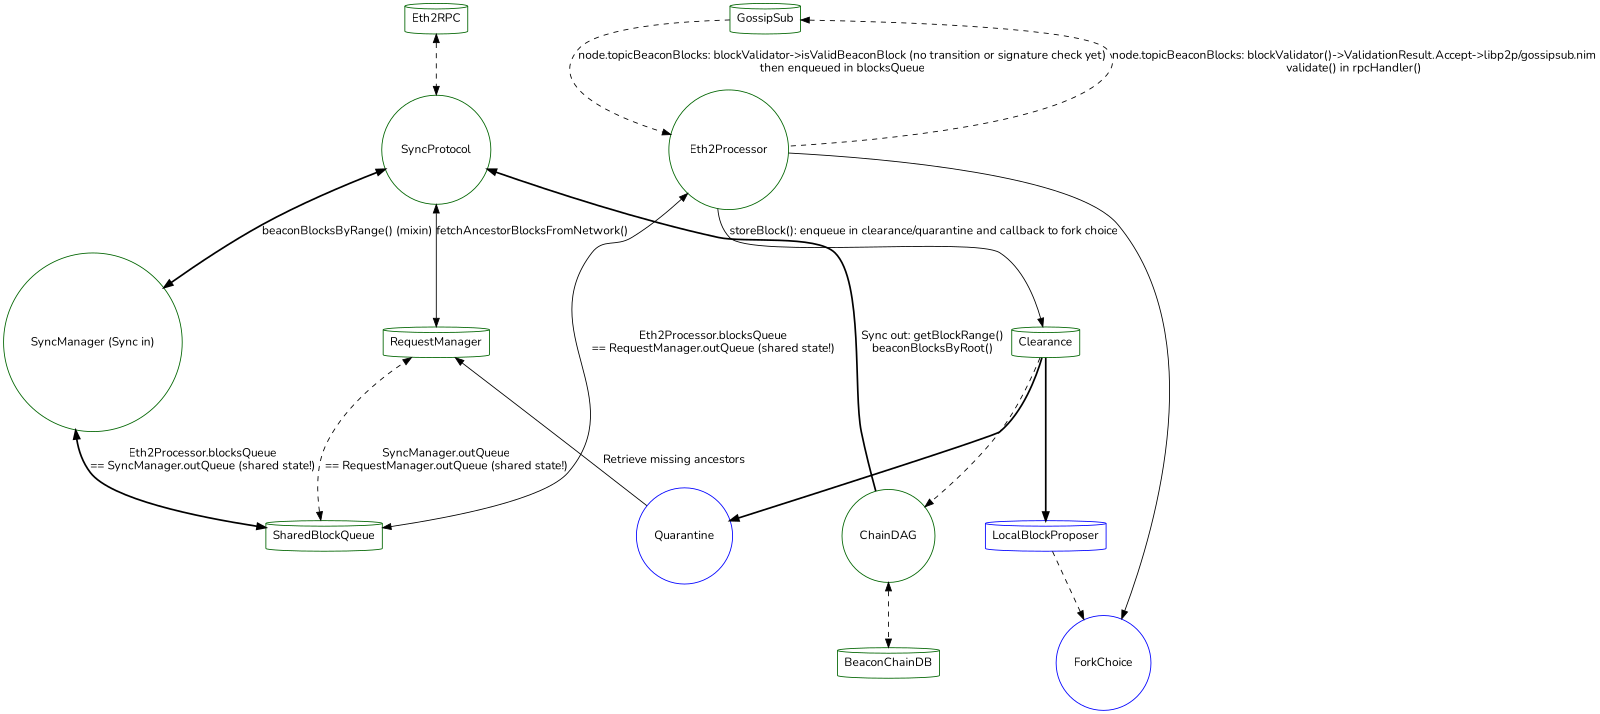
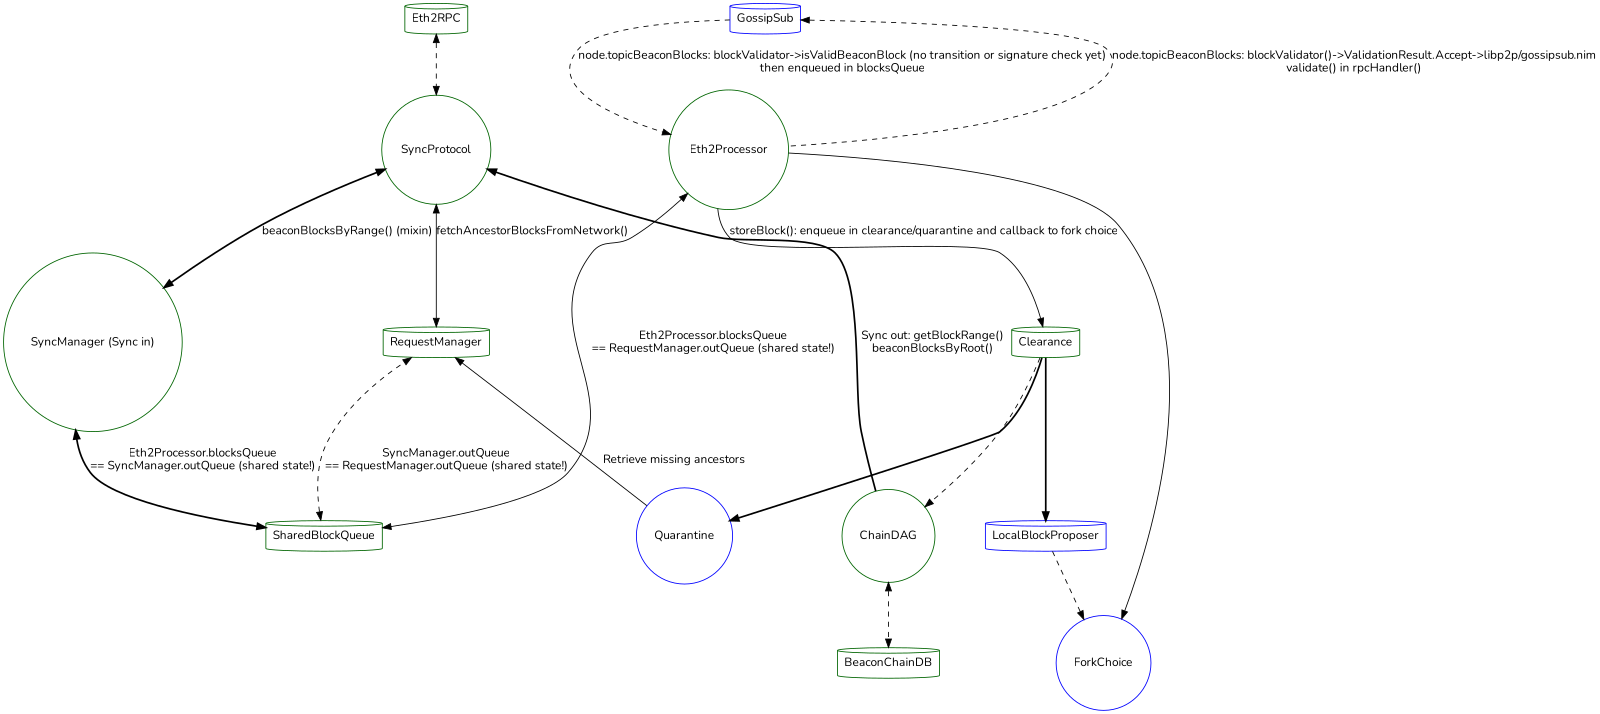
  digraph {
    fontname=Nunito
    node [color=darkgreen fontname=Nunito shape=cylinder]
    edge [fontname=Nunito style=dashed]
    n1 [label="SyncManager (Sync in)" shape=circle]
    RequestManager
    SharedBlockQueue
    Quarantine [color=blue shape=circle]
    SyncProtocol [shape=circle]
    Eth2RPC
    ChainDAG [shape=circle]
-   GossipSub
+   GossipSub [color=blue]
    Eth2Processor [shape=circle]
    Clearance
    ForkChoice [color=blue shape=circle]
    BeaconChainDB
    LocalBlockProposer [color=blue]
    subgraph sub_1 {
      rank=same
      n1
      RequestManager
    }
    n1 -> SharedBlockQueue [dir=both label="Eth2Processor.blocksQueue\n== SyncManager.outQueue (shared state!)" style=bold]
    RequestManager -> Quarantine [dir=back label="Retrieve missing ancestors" style=solid]
    SharedBlockQueue -> RequestManager [dir=both label="SyncManager.outQueue\n== RequestManager.outQueue (shared state!)"]
    SyncProtocol -> n1 [dir=both label="beaconBlocksByRange() (mixin)" style=bold]
    SyncProtocol -> RequestManager [dir=both label="fetchAncestorBlocksFromNetwork()" style=solid]
    SyncProtocol -> ChainDAG [dir=back label="Sync out: getBlockRange()\nbeaconBlocksByRoot()\n" style=bold]
    Eth2RPC -> SyncProtocol [dir=both]
    ChainDAG -> BeaconChainDB [dir=both]
    GossipSub -> Eth2Processor [label="node.topicBeaconBlocks: blockValidator->isValidBeaconBlock (no transition or signature check yet)\nthen enqueued in blocksQueue"]
    GossipSub -> Eth2Processor [dir=back label="node.topicBeaconBlocks: blockValidator()->ValidationResult.Accept->libp2p/gossipsub.nim\nvalidate() in rpcHandler()"]
    Eth2Processor -> SharedBlockQueue [dir=both label="Eth2Processor.blocksQueue\n== RequestManager.outQueue (shared state!)" style=solid]
    Eth2Processor -> Clearance [label="storeBlock(): enqueue in clearance/quarantine and callback to fork choice" style=solid]
    Eth2Processor -> ForkChoice [style=solid]
    Clearance -> Quarantine [style=bold]
    Clearance -> ChainDAG
    Clearance -> LocalBlockProposer [style=bold]
    LocalBlockProposer -> ForkChoice
  }
